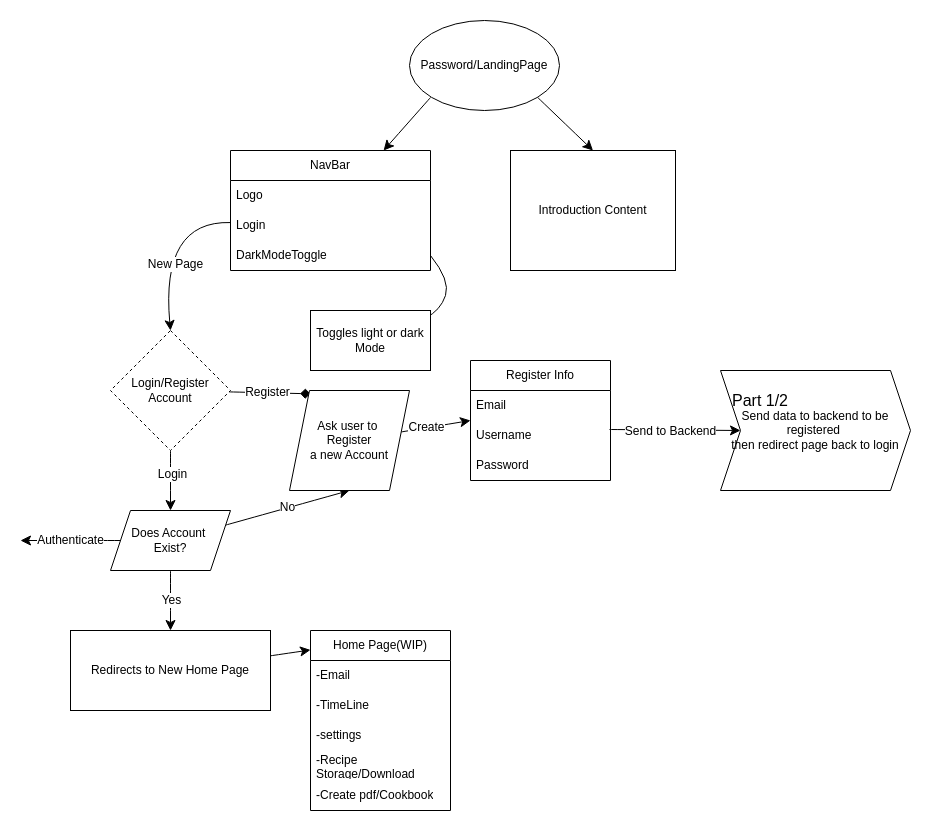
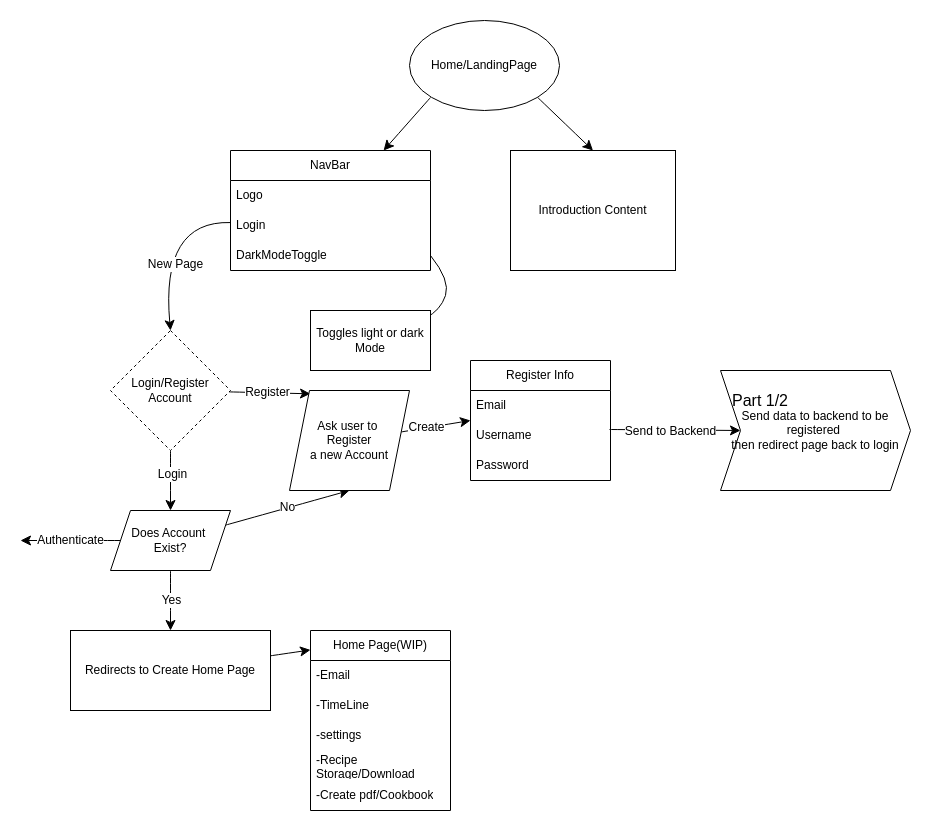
  <mxCell id="0" />
  <mxCell id="1" parent="0" />
- <mxCell id="2" value="Password/LandingPage" style="ellipse;whiteSpace=wrap;html=1;align=center;newEdgeStyle={&quot;edgeStyle&quot;:&quot;entityRelationEdgeStyle&quot;,&quot;startArrow&quot;:&quot;none&quot;,&quot;endArrow&quot;:&quot;none&quot;,&quot;segment&quot;:10,&quot;curved&quot;:1,&quot;sourcePerimeterSpacing&quot;:0,&quot;targetPerimeterSpacing&quot;:0};treeFolding=1;treeMoving=1;" vertex="1" parent="1"><mxGeometry x="409" y="20" width="150" height="90" as="geometry" /></mxCell>
+ <mxCell id="2" value="Home/LandingPage" style="ellipse;whiteSpace=wrap;html=1;align=center;newEdgeStyle={&quot;edgeStyle&quot;:&quot;entityRelationEdgeStyle&quot;,&quot;startArrow&quot;:&quot;none&quot;,&quot;endArrow&quot;:&quot;none&quot;,&quot;segment&quot;:10,&quot;curved&quot;:1,&quot;sourcePerimeterSpacing&quot;:0,&quot;targetPerimeterSpacing&quot;:0};treeFolding=1;treeMoving=1;" vertex="1" parent="1"><mxGeometry x="409" y="20" width="150" height="90" as="geometry" /></mxCell>
  <mxCell id="3" value="Introduction Content" style="whiteSpace=wrap;html=1;aspect=fixed;" vertex="1" parent="1"><mxGeometry x="510" y="150" width="165" height="120" as="geometry" /></mxCell>
  <mxCell id="4" value="" style="endArrow=classic;html=1;rounded=0;fontSize=12;startSize=8;endSize=8;curved=1;exitX=1;exitY=1;exitDx=0;exitDy=0;entryX=0.5;entryY=0;entryDx=0;entryDy=0;" edge="1" parent="1" source="2" target="3"><mxGeometry width="50" height="50" relative="1" as="geometry"><mxPoint x="559" y="130" as="sourcePoint" /><mxPoint x="609" y="80" as="targetPoint" /></mxGeometry></mxCell>
  <mxCell id="5" value="" style="endArrow=classic;html=1;rounded=0;fontSize=12;startSize=8;endSize=8;curved=1;exitX=1;exitY=1;exitDx=0;exitDy=0;" edge="1" parent="1" target="6"><mxGeometry width="50" height="50" relative="1" as="geometry"><mxPoint x="430" y="97" as="sourcePoint" /><mxPoint x="390" y="150" as="targetPoint" /></mxGeometry></mxCell>
  <mxCell id="6" value="NavBar" style="swimlane;fontStyle=0;childLayout=stackLayout;horizontal=1;startSize=30;horizontalStack=0;resizeParent=1;resizeParentMax=0;resizeLast=0;collapsible=1;marginBottom=0;whiteSpace=wrap;html=1;" vertex="1" parent="1"><mxGeometry x="230" y="150" width="200" height="120" as="geometry" /></mxCell>
  <mxCell id="7" value="Logo" style="text;strokeColor=none;fillColor=none;align=left;verticalAlign=middle;spacingLeft=4;spacingRight=4;overflow=hidden;points=[[0,0.5],[1,0.5]];portConstraint=eastwest;rotatable=0;whiteSpace=wrap;html=1;" vertex="1" parent="6"><mxGeometry y="30" width="200" height="30" as="geometry" /></mxCell>
  <mxCell id="8" value="Login" style="text;strokeColor=none;fillColor=none;align=left;verticalAlign=middle;spacingLeft=4;spacingRight=4;overflow=hidden;points=[[0,0.5],[1,0.5]];portConstraint=eastwest;rotatable=0;whiteSpace=wrap;html=1;" vertex="1" parent="6"><mxGeometry y="60" width="200" height="30" as="geometry" /></mxCell>
  <mxCell id="9" value="DarkModeToggle" style="text;strokeColor=none;fillColor=none;align=left;verticalAlign=middle;spacingLeft=4;spacingRight=4;overflow=hidden;points=[[0,0.5],[1,0.5]];portConstraint=eastwest;rotatable=0;whiteSpace=wrap;html=1;" vertex="1" parent="6"><mxGeometry y="90" width="200" height="30" as="geometry" /></mxCell>
  <mxCell id="10" style="edgeStyle=none;curved=1;rounded=0;orthogonalLoop=1;jettySize=auto;html=1;exitX=1;exitY=0.5;exitDx=0;exitDy=0;fontSize=12;startSize=8;endSize=8;entryX=0.9;entryY=0.183;entryDx=0;entryDy=0;entryPerimeter=0;" edge="1" parent="1" source="9" target="11"><mxGeometry relative="1" as="geometry"><mxPoint x="431" y="313" as="targetPoint" /><Array as="points"><mxPoint x="450" y="280" /><mxPoint x="440" y="310" /></Array></mxGeometry></mxCell>
  <mxCell id="11" value="Toggles light or dark Mode" style="whiteSpace=wrap;html=1;arcSize=50;rounded=0;" vertex="1" parent="1"><mxGeometry x="310" y="310" width="120" height="60" as="geometry" /></mxCell>
  <mxCell id="12" style="edgeStyle=none;curved=1;rounded=0;orthogonalLoop=1;jettySize=auto;html=1;entryX=0.5;entryY=0;entryDx=0;entryDy=0;fontSize=12;startSize=8;endSize=8;" edge="1" parent="1" source="16" target="23"><mxGeometry relative="1" as="geometry" /></mxCell>
  <mxCell id="13" value="Login" style="edgeLabel;html=1;align=center;verticalAlign=middle;resizable=0;points=[];fontSize=12;" vertex="1" connectable="0" parent="12"><mxGeometry x="-0.25" y="1" relative="1" as="geometry"><mxPoint as="offset" /></mxGeometry></mxCell>
- <mxCell id="14" style="edgeStyle=none;curved=1;rounded=0;orthogonalLoop=1;jettySize=auto;html=1;fontSize=12;startSize=8;endSize=8;entryX=0.175;entryY=0.033;entryDx=0;entryDy=0;entryPerimeter=0;endArrow=diamond;" edge="1" parent="1" source="16" target="26"><mxGeometry relative="1" as="geometry"><mxPoint x="270" y="390" as="targetPoint" /></mxGeometry></mxCell>
+ <mxCell id="14" style="edgeStyle=none;curved=1;rounded=0;orthogonalLoop=1;jettySize=auto;html=1;fontSize=12;startSize=8;endSize=8;entryX=0.175;entryY=0.033;entryDx=0;entryDy=0;entryPerimeter=0;" edge="1" parent="1" source="16" target="26"><mxGeometry relative="1" as="geometry"><mxPoint x="270" y="390" as="targetPoint" /></mxGeometry></mxCell>
  <mxCell id="15" value="Register" style="edgeLabel;html=1;align=center;verticalAlign=middle;resizable=0;points=[];fontSize=12;" vertex="1" connectable="0" parent="14"><mxGeometry x="-0.29" y="-2" relative="1" as="geometry"><mxPoint x="9" y="-3" as="offset" /></mxGeometry></mxCell>
  <mxCell id="16" value="Login/Register&lt;div&gt;Account&lt;/div&gt;" style="rhombus;whiteSpace=wrap;html=1;dashed=1;" vertex="1" parent="1"><mxGeometry x="110" y="330" width="120" height="120" as="geometry" /></mxCell>
  <mxCell id="17" style="edgeStyle=none;curved=1;rounded=0;orthogonalLoop=1;jettySize=auto;html=1;fontSize=12;startSize=8;endSize=8;entryX=0.5;entryY=0;entryDx=0;entryDy=0;" edge="1" parent="1" target="16"><mxGeometry relative="1" as="geometry"><mxPoint x="170" y="310" as="targetPoint" /><mxPoint x="230" y="222.059" as="sourcePoint" /><Array as="points"><mxPoint x="160" y="220" /></Array></mxGeometry></mxCell>
  <mxCell id="18" value="New Page" style="edgeLabel;html=1;align=center;verticalAlign=middle;resizable=0;points=[];fontSize=12;" vertex="1" connectable="0" parent="17"><mxGeometry x="0.276" y="10" relative="1" as="geometry"><mxPoint as="offset" /></mxGeometry></mxCell>
  <mxCell id="19" value="No" style="edgeStyle=none;curved=1;rounded=0;orthogonalLoop=1;jettySize=auto;html=1;fontSize=12;startSize=8;endSize=8;entryX=0.5;entryY=1;entryDx=0;entryDy=0;" edge="1" parent="1" source="23" target="26"><mxGeometry relative="1" as="geometry"><mxPoint x="280" y="540" as="targetPoint" /></mxGeometry></mxCell>
  <mxCell id="20" style="edgeStyle=none;curved=1;rounded=0;orthogonalLoop=1;jettySize=auto;html=1;fontSize=12;startSize=8;endSize=8;entryX=0.5;entryY=0;entryDx=0;entryDy=0;" edge="1" parent="1" source="23"><mxGeometry relative="1" as="geometry"><mxPoint x="170" y="630" as="targetPoint" /></mxGeometry></mxCell>
  <mxCell id="21" value="Yes" style="edgeLabel;html=1;align=center;verticalAlign=middle;resizable=0;points=[];fontSize=12;" vertex="1" connectable="0" parent="20"><mxGeometry x="-0.04" relative="1" as="geometry"><mxPoint as="offset" /></mxGeometry></mxCell>
  <mxCell id="22" value="Authenticate" style="edgeStyle=none;curved=1;rounded=0;orthogonalLoop=1;jettySize=auto;html=1;fontSize=12;startSize=8;endSize=8;" edge="1" parent="1" source="23"><mxGeometry relative="1" as="geometry"><mxPoint x="20" y="540" as="targetPoint" /><mxPoint as="offset" /></mxGeometry></mxCell>
  <mxCell id="23" value="Does Account&amp;nbsp;&lt;div&gt;Exist?&lt;/div&gt;" style="shape=parallelogram;perimeter=parallelogramPerimeter;whiteSpace=wrap;html=1;fixedSize=1;" vertex="1" parent="1"><mxGeometry x="110" y="510" width="120" height="60" as="geometry" /></mxCell>
  <mxCell id="24" style="edgeStyle=none;curved=1;rounded=0;orthogonalLoop=1;jettySize=auto;html=1;fontSize=12;startSize=8;endSize=8;" edge="1" parent="1" source="26"><mxGeometry relative="1" as="geometry"><mxPoint x="470" y="420" as="targetPoint" /></mxGeometry></mxCell>
  <mxCell id="25" value="Create" style="edgeLabel;html=1;align=center;verticalAlign=middle;resizable=0;points=[];fontSize=12;" vertex="1" connectable="0" parent="24"><mxGeometry x="-0.294" y="1" relative="1" as="geometry"><mxPoint as="offset" /></mxGeometry></mxCell>
  <mxCell id="26" value="Ask user to&amp;nbsp;&lt;div&gt;Register&lt;div&gt;a new Account&lt;/div&gt;&lt;/div&gt;" style="shape=parallelogram;perimeter=parallelogramPerimeter;whiteSpace=wrap;html=1;fixedSize=1;" vertex="1" parent="1"><mxGeometry x="289" y="390" width="120" height="100" as="geometry" /></mxCell>
  <mxCell id="27" value="Register Info" style="swimlane;fontStyle=0;childLayout=stackLayout;horizontal=1;startSize=30;horizontalStack=0;resizeParent=1;resizeParentMax=0;resizeLast=0;collapsible=1;marginBottom=0;whiteSpace=wrap;html=1;" vertex="1" parent="1"><mxGeometry x="470" y="360" width="140" height="120" as="geometry" /></mxCell>
  <mxCell id="28" value="Email" style="text;strokeColor=none;fillColor=none;align=left;verticalAlign=middle;spacingLeft=4;spacingRight=4;overflow=hidden;points=[[0,0.5],[1,0.5]];portConstraint=eastwest;rotatable=0;whiteSpace=wrap;html=1;" vertex="1" parent="27"><mxGeometry y="30" width="140" height="30" as="geometry" /></mxCell>
  <mxCell id="29" value="Username" style="text;strokeColor=none;fillColor=none;align=left;verticalAlign=middle;spacingLeft=4;spacingRight=4;overflow=hidden;points=[[0,0.5],[1,0.5]];portConstraint=eastwest;rotatable=0;whiteSpace=wrap;html=1;" vertex="1" parent="27"><mxGeometry y="60" width="140" height="30" as="geometry" /></mxCell>
  <mxCell id="30" value="Password" style="text;strokeColor=none;fillColor=none;align=left;verticalAlign=middle;spacingLeft=4;spacingRight=4;overflow=hidden;points=[[0,0.5],[1,0.5]];portConstraint=eastwest;rotatable=0;whiteSpace=wrap;html=1;" vertex="1" parent="27"><mxGeometry y="90" width="140" height="30" as="geometry" /></mxCell>
  <mxCell id="31" value="Send data to backend to be registered&amp;nbsp;&lt;div&gt;then redirect page back to login&lt;/div&gt;" style="shape=step;perimeter=stepPerimeter;whiteSpace=wrap;html=1;fixedSize=1;size=20;" vertex="1" parent="1"><mxGeometry x="720" y="370" width="190" height="120" as="geometry" /></mxCell>
  <mxCell id="32" style="edgeStyle=none;curved=1;rounded=0;orthogonalLoop=1;jettySize=auto;html=1;entryX=0;entryY=0.5;entryDx=0;entryDy=0;fontSize=12;startSize=8;endSize=8;exitX=0.993;exitY=0.3;exitDx=0;exitDy=0;exitPerimeter=0;" edge="1" parent="1" source="29" target="31"><mxGeometry relative="1" as="geometry"><mxPoint x="620" y="430" as="sourcePoint" /></mxGeometry></mxCell>
  <mxCell id="33" value="Send to Backend" style="edgeLabel;html=1;align=center;verticalAlign=middle;resizable=0;points=[];fontSize=12;" vertex="1" connectable="0" parent="32"><mxGeometry x="-0.086" y="-2" relative="1" as="geometry"><mxPoint y="-1" as="offset" /></mxGeometry></mxCell>
  <mxCell id="34" value="Part 1/2" style="text;strokeColor=none;fillColor=none;html=1;align=center;verticalAlign=middle;whiteSpace=wrap;rounded=0;fontSize=16;" vertex="1" parent="1"><mxGeometry x="730" y="385" width="60" height="30" as="geometry" /></mxCell>
- <mxCell id="35" value="Redirects to New Home Page" style="rounded=0;whiteSpace=wrap;html=1;" vertex="1" parent="1"><mxGeometry y="630" width="200" height="80" as="geometry" x="70" /></mxCell>
+ <mxCell id="35" value="Redirects to Create Home Page" style="rounded=0;whiteSpace=wrap;html=1;" vertex="1" parent="1"><mxGeometry y="630" width="200" height="80" as="geometry" x="70" /></mxCell>
  <mxCell id="36" value="Home Page(WIP)" style="swimlane;fontStyle=0;childLayout=stackLayout;horizontal=1;startSize=30;horizontalStack=0;resizeParent=1;resizeParentMax=0;resizeLast=0;collapsible=1;marginBottom=0;whiteSpace=wrap;html=1;" vertex="1" parent="1"><mxGeometry x="310" y="630" width="140" height="180" as="geometry" /></mxCell>
  <mxCell id="37" value="-Email" style="text;strokeColor=none;fillColor=none;align=left;verticalAlign=middle;spacingLeft=4;spacingRight=4;overflow=hidden;points=[[0,0.5],[1,0.5]];portConstraint=eastwest;rotatable=0;whiteSpace=wrap;html=1;" vertex="1" parent="36"><mxGeometry y="30" width="140" height="30" as="geometry" /></mxCell>
  <mxCell id="38" value="-TimeLine" style="text;strokeColor=none;fillColor=none;align=left;verticalAlign=middle;spacingLeft=4;spacingRight=4;overflow=hidden;points=[[0,0.5],[1,0.5]];portConstraint=eastwest;rotatable=0;whiteSpace=wrap;html=1;" vertex="1" parent="36"><mxGeometry y="60" width="140" height="30" as="geometry" /></mxCell>
  <mxCell id="39" value="-settings" style="text;strokeColor=none;fillColor=none;align=left;verticalAlign=middle;spacingLeft=4;spacingRight=4;overflow=hidden;points=[[0,0.5],[1,0.5]];portConstraint=eastwest;rotatable=0;whiteSpace=wrap;html=1;" vertex="1" parent="36"><mxGeometry y="90" width="140" height="30" as="geometry" /></mxCell>
  <mxCell id="40" value="-Recipe Storage/Download" style="text;strokeColor=none;fillColor=none;align=left;verticalAlign=middle;spacingLeft=4;spacingRight=4;overflow=hidden;points=[[0,0.5],[1,0.5]];portConstraint=eastwest;rotatable=0;whiteSpace=wrap;html=1;" vertex="1" parent="36"><mxGeometry y="120" width="140" height="30" as="geometry" /></mxCell>
  <mxCell id="41" value="-Create pdf/Cookbook" style="text;strokeColor=none;fillColor=none;align=left;verticalAlign=middle;spacingLeft=4;spacingRight=4;overflow=hidden;points=[[0,0.5],[1,0.5]];portConstraint=eastwest;rotatable=0;whiteSpace=wrap;html=1;" vertex="1" parent="36"><mxGeometry y="150" width="140" height="30" as="geometry" /></mxCell>
  <mxCell id="42" style="edgeStyle=none;curved=1;rounded=0;orthogonalLoop=1;jettySize=auto;html=1;entryX=0;entryY=0.108;entryDx=0;entryDy=0;entryPerimeter=0;fontSize=12;startSize=8;endSize=8;" edge="1" parent="1" source="35" target="36"><mxGeometry relative="1" as="geometry" /></mxCell>
